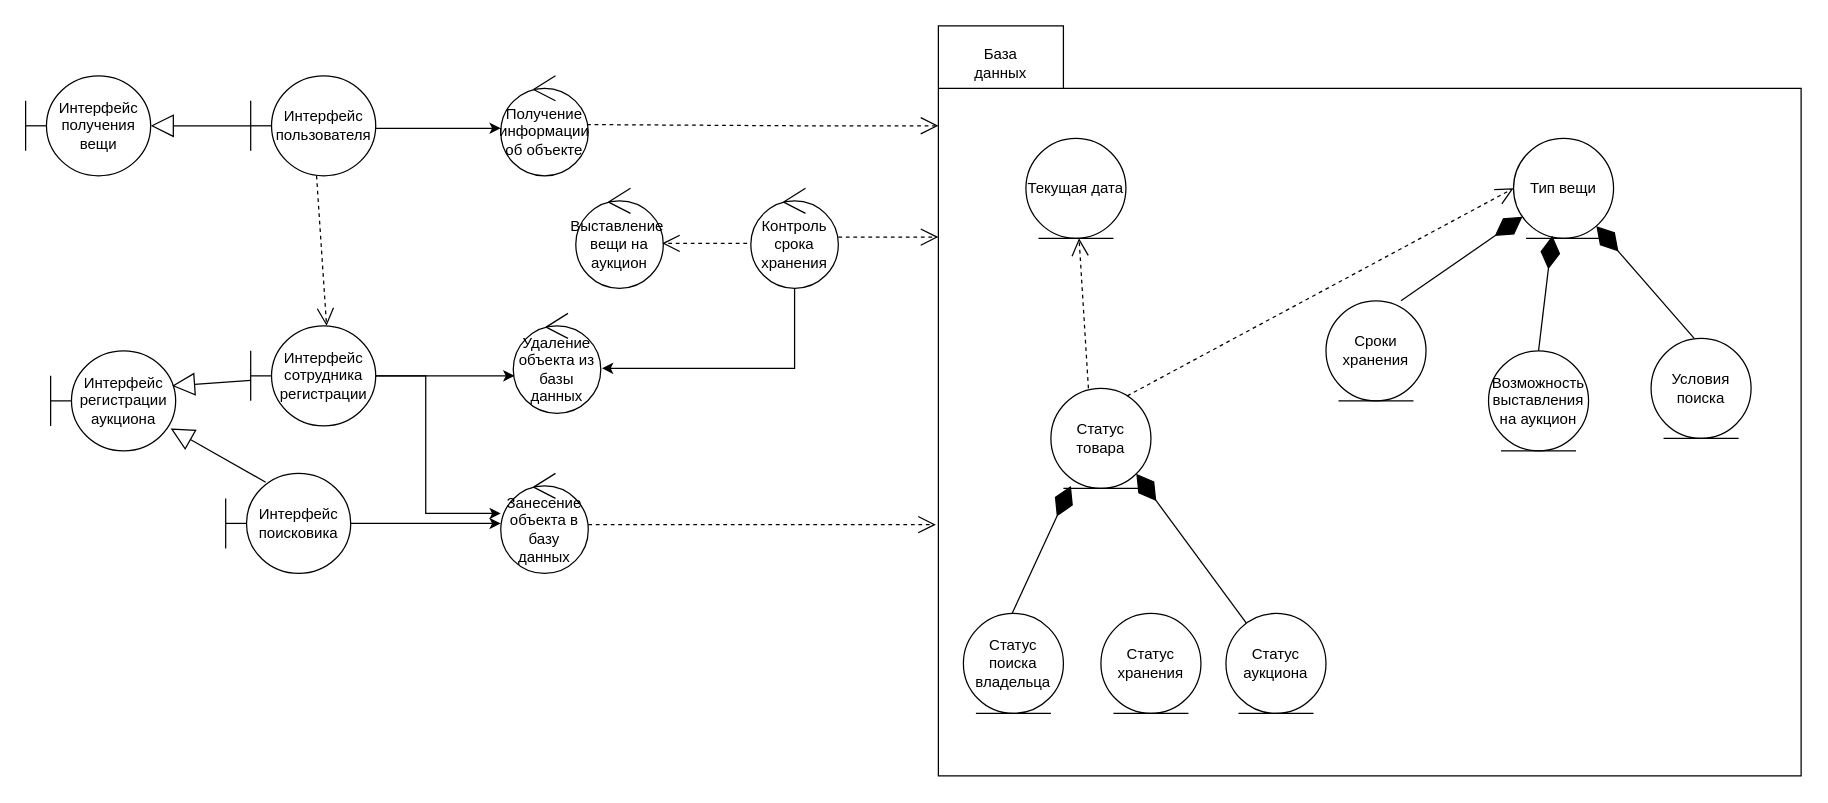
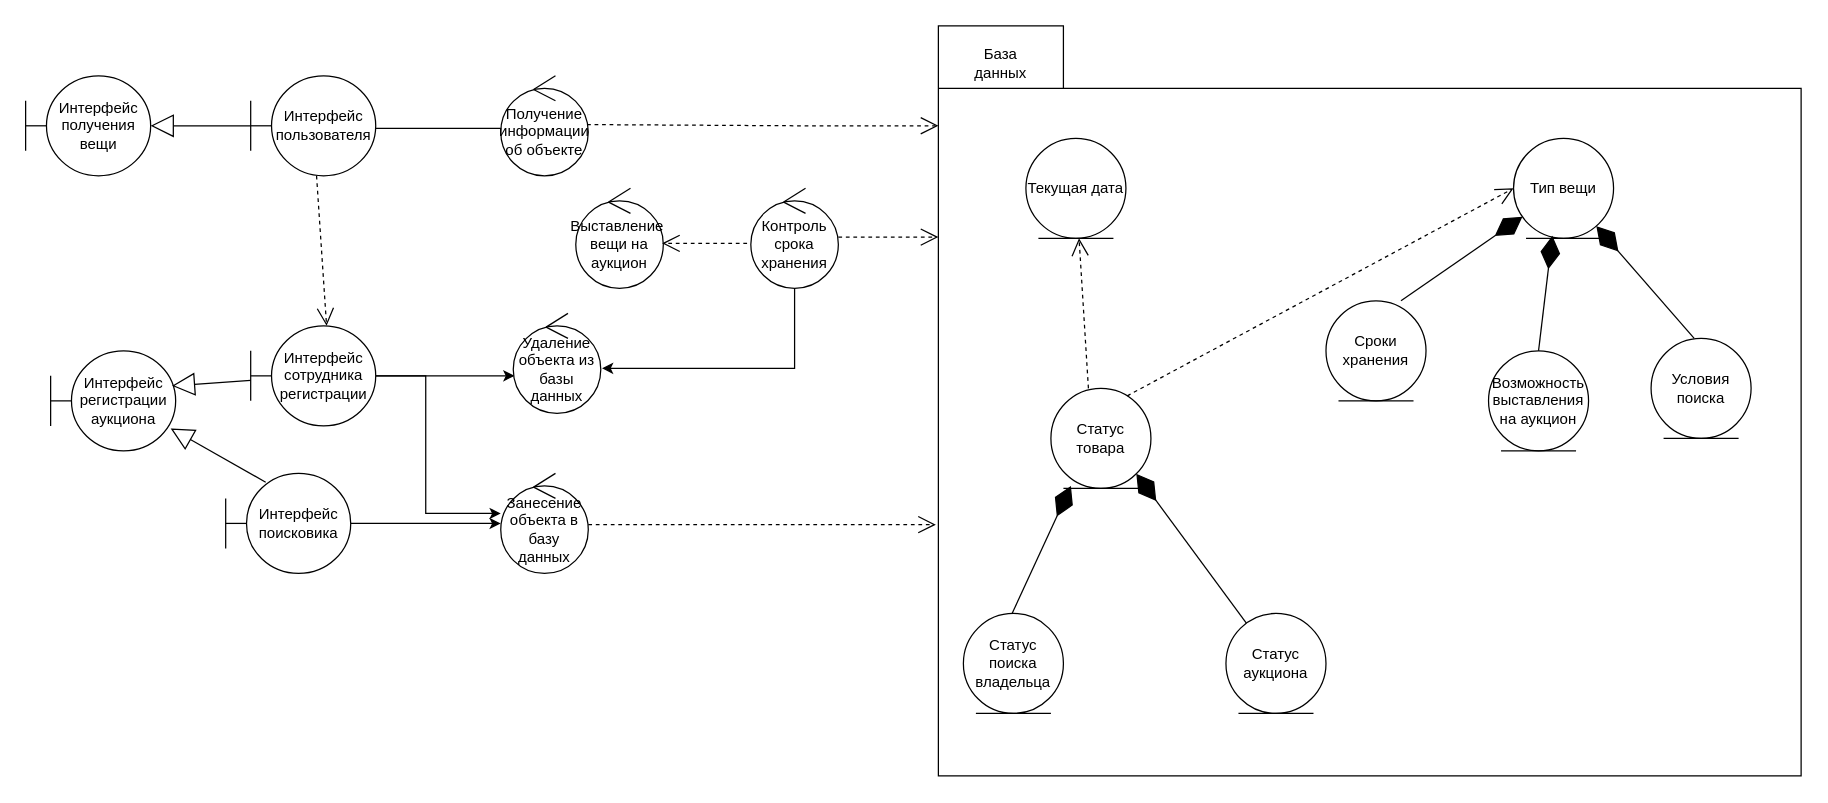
  <mxCell id="0" />
  <mxCell id="1" parent="0" />
  <mxCell id="2" value="Интерфейс регистрации аукциона" style="shape=umlBoundary;whiteSpace=wrap;html=1;" vertex="1" parent="1"><mxGeometry x="40" y="280" width="100" height="80" as="geometry" /></mxCell>
  <mxCell id="3" value="Занесение объекта в базу данных" style="ellipse;shape=umlControl;whiteSpace=wrap;html=1;" vertex="1" parent="1"><mxGeometry x="400" y="378" width="70" height="80" as="geometry" /></mxCell>
  <mxCell id="4" value="" style="shape=folder;fontStyle=1;spacingTop=10;tabWidth=100;tabHeight=50;tabPosition=left;html=1;" vertex="1" parent="1"><mxGeometry x="750" y="20" width="690" height="600" as="geometry" /></mxCell>
  <mxCell id="5" value="База данных" style="text;html=1;strokeColor=none;fillColor=none;align=center;verticalAlign=middle;whiteSpace=wrap;rounded=0;" vertex="1" parent="1"><mxGeometry x="780" y="40" width="40" height="20" as="geometry" /></mxCell>
- <mxCell id="6" style="edgeStyle=orthogonalEdgeStyle;rounded=0;orthogonalLoop=1;jettySize=auto;html=1;entryX=0;entryY=0.525;entryDx=0;entryDy=0;entryPerimeter=0;" edge="1" parent="1" source="7" target="30"><mxGeometry relative="1" as="geometry"><Array as="points"><mxPoint x="320" y="102" /><mxPoint x="320" y="102" /></Array></mxGeometry></mxCell>
+ <mxCell id="6" style="edgeStyle=orthogonalEdgeStyle;rounded=0;orthogonalLoop=1;jettySize=auto;html=1;entryX=0;entryY=0.525;entryDx=0;entryDy=0;entryPerimeter=0;endArrow=none;" edge="1" parent="1" source="7" target="30"><mxGeometry relative="1" as="geometry"><Array as="points"><mxPoint x="320" y="102" /><mxPoint x="320" y="102" /></Array></mxGeometry></mxCell>
  <mxCell id="7" value="Интерфейс пользователя" style="shape=umlBoundary;whiteSpace=wrap;html=1;" vertex="1" parent="1"><mxGeometry x="200" y="60" width="100" height="80" as="geometry" /></mxCell>
  <mxCell id="8" style="edgeStyle=orthogonalEdgeStyle;rounded=0;orthogonalLoop=1;jettySize=auto;html=1;" edge="1" parent="1" source="9" target="3"><mxGeometry relative="1" as="geometry" /></mxCell>
  <mxCell id="9" value="Интерфейс поисковика" style="shape=umlBoundary;whiteSpace=wrap;html=1;" vertex="1" parent="1"><mxGeometry x="180" y="378" width="100" height="80" as="geometry" /></mxCell>
  <mxCell id="10" value="" style="endArrow=block;endSize=16;endFill=0;html=1;entryX=0.97;entryY=0.35;entryDx=0;entryDy=0;entryPerimeter=0;" edge="1" parent="1" source="34" target="2"><mxGeometry x="-0.125" width="160" relative="1" as="geometry"><mxPoint x="270" y="540" as="sourcePoint" /><mxPoint x="430" y="540" as="targetPoint" /><mxPoint as="offset" /></mxGeometry></mxCell>
  <mxCell id="11" value="" style="endArrow=block;endSize=16;endFill=0;html=1;exitX=0.32;exitY=0.088;exitDx=0;exitDy=0;exitPerimeter=0;entryX=0.96;entryY=0.775;entryDx=0;entryDy=0;entryPerimeter=0;" edge="1" parent="1" source="9" target="2"><mxGeometry width="160" relative="1" as="geometry"><mxPoint x="240" y="380" as="sourcePoint" /><mxPoint x="480" y="417.5" as="targetPoint" /></mxGeometry></mxCell>
  <mxCell id="12" value="Тип вещи" style="ellipse;shape=umlEntity;whiteSpace=wrap;html=1;" vertex="1" parent="1"><mxGeometry x="1210" y="110" width="80" height="80" as="geometry" /></mxCell>
  <mxCell id="13" value="Сроки хранения" style="ellipse;shape=umlEntity;whiteSpace=wrap;html=1;" vertex="1" parent="1"><mxGeometry x="1060" y="240" width="80" height="80" as="geometry" /></mxCell>
  <mxCell id="14" value="Условия поиска" style="ellipse;shape=umlEntity;whiteSpace=wrap;html=1;" vertex="1" parent="1"><mxGeometry x="1320" y="270" width="80" height="80" as="geometry" /></mxCell>
  <mxCell id="15" value="Возможность выставления на аукцион" style="ellipse;shape=umlEntity;whiteSpace=wrap;html=1;" vertex="1" parent="1"><mxGeometry x="1190" y="280" width="80" height="80" as="geometry" /></mxCell>
  <mxCell id="16" value="Статус товара" style="ellipse;shape=umlEntity;whiteSpace=wrap;html=1;" vertex="1" parent="1"><mxGeometry x="840" y="310" width="80" height="80" as="geometry" /></mxCell>
  <mxCell id="17" value="Статус поиска владельца" style="ellipse;shape=umlEntity;whiteSpace=wrap;html=1;" vertex="1" parent="1"><mxGeometry x="770" y="490" width="80" height="80" as="geometry" /></mxCell>
  <mxCell id="18" value="Статус аукциона" style="ellipse;shape=umlEntity;whiteSpace=wrap;html=1;" vertex="1" parent="1"><mxGeometry x="980" y="490" width="80" height="80" as="geometry" /></mxCell>
- <mxCell id="19" value="Статус хранения" style="ellipse;shape=umlEntity;whiteSpace=wrap;html=1;" vertex="1" parent="1"><mxGeometry x="880" y="490" width="80" height="80" as="geometry" /></mxCell>
  <mxCell id="20" value="" style="endArrow=diamondThin;endFill=1;endSize=24;html=1;" edge="1" parent="1" target="12"><mxGeometry width="160" relative="1" as="geometry"><mxPoint x="1120" y="240" as="sourcePoint" /><mxPoint x="1280" y="240" as="targetPoint" /></mxGeometry></mxCell>
  <mxCell id="21" value="" style="endArrow=diamondThin;endFill=1;endSize=24;html=1;exitX=0.5;exitY=0;exitDx=0;exitDy=0;entryX=0.388;entryY=0.975;entryDx=0;entryDy=0;entryPerimeter=0;" edge="1" parent="1" source="15" target="12"><mxGeometry width="160" relative="1" as="geometry"><mxPoint x="1130" y="250" as="sourcePoint" /><mxPoint x="1227.112" y="182.768" as="targetPoint" /><Array as="points" /></mxGeometry></mxCell>
  <mxCell id="22" value="" style="endArrow=diamondThin;endFill=1;endSize=24;html=1;exitX=0.5;exitY=0;exitDx=0;exitDy=0;" edge="1" parent="1" target="12"><mxGeometry width="160" relative="1" as="geometry"><mxPoint x="1354.48" y="270" as="sourcePoint" /><mxPoint x="1365.52" y="178" as="targetPoint" /><Array as="points" /></mxGeometry></mxCell>
  <mxCell id="23" value="" style="endArrow=diamondThin;endFill=1;endSize=24;html=1;exitX=0.5;exitY=0;exitDx=0;exitDy=0;entryX=0.2;entryY=0.975;entryDx=0;entryDy=0;entryPerimeter=0;" edge="1" parent="1" target="16"><mxGeometry width="160" relative="1" as="geometry"><mxPoint x="808.96" y="490" as="sourcePoint" /><mxPoint x="820" y="398" as="targetPoint" /><Array as="points" /></mxGeometry></mxCell>
  <mxCell id="24" value="" style="endArrow=diamondThin;endFill=1;endSize=24;html=1;entryX=1;entryY=1;entryDx=0;entryDy=0;" edge="1" parent="1" source="18" target="16"><mxGeometry width="160" relative="1" as="geometry"><mxPoint x="1270" y="320" as="sourcePoint" /><mxPoint x="1281.04" y="228" as="targetPoint" /><Array as="points" /></mxGeometry></mxCell>
  <mxCell id="25" value="" style="endArrow=open;endSize=12;dashed=1;html=1;exitX=0.763;exitY=0.075;exitDx=0;exitDy=0;exitPerimeter=0;entryX=0;entryY=0.5;entryDx=0;entryDy=0;" edge="1" parent="1" source="16" target="12"><mxGeometry width="160" relative="1" as="geometry"><mxPoint x="940" y="550" as="sourcePoint" /><mxPoint x="1100" y="550" as="targetPoint" /></mxGeometry></mxCell>
  <mxCell id="26" value="Текущая дата" style="ellipse;shape=umlEntity;whiteSpace=wrap;html=1;" vertex="1" parent="1"><mxGeometry x="820" y="110" width="80" height="80" as="geometry" /></mxCell>
  <mxCell id="27" value="" style="endArrow=open;endSize=12;dashed=1;html=1;" edge="1" parent="1" target="26"><mxGeometry width="160" relative="1" as="geometry"><mxPoint x="870" y="310" as="sourcePoint" /><mxPoint x="1220" y="160" as="targetPoint" /></mxGeometry></mxCell>
  <mxCell id="28" value="Интерфейс получения вещи" style="shape=umlBoundary;whiteSpace=wrap;html=1;" vertex="1" parent="1"><mxGeometry x="20" y="60" width="100" height="80" as="geometry" /></mxCell>
  <mxCell id="29" value="" style="endArrow=block;endSize=16;endFill=0;html=1;exitX=0;exitY=0.5;exitDx=0;exitDy=0;exitPerimeter=0;" edge="1" parent="1" source="7" target="28"><mxGeometry x="-0.125" width="160" relative="1" as="geometry"><mxPoint x="219" y="239.04" as="sourcePoint" /><mxPoint x="147" y="318" as="targetPoint" /><mxPoint as="offset" /></mxGeometry></mxCell>
  <mxCell id="30" value="Получение информации&lt;br&gt;об объекте" style="ellipse;shape=umlControl;whiteSpace=wrap;html=1;" vertex="1" parent="1"><mxGeometry x="400" y="60" width="70" height="80" as="geometry" /></mxCell>
  <mxCell id="31" value="" style="endArrow=open;endSize=12;dashed=1;html=1;exitX=0.986;exitY=0.488;exitDx=0;exitDy=0;exitPerimeter=0;" edge="1" parent="1" source="30"><mxGeometry width="160" relative="1" as="geometry"><mxPoint x="480" y="99.5" as="sourcePoint" /><mxPoint x="750" y="100" as="targetPoint" /><Array as="points"><mxPoint x="640" y="100" /></Array></mxGeometry></mxCell>
  <mxCell id="32" style="edgeStyle=orthogonalEdgeStyle;rounded=0;orthogonalLoop=1;jettySize=auto;html=1;" edge="1" parent="1" source="34"><mxGeometry relative="1" as="geometry"><mxPoint x="400" y="410" as="targetPoint" /><Array as="points"><mxPoint x="340" y="300" /><mxPoint x="340" y="410" /></Array></mxGeometry></mxCell>
  <mxCell id="33" style="edgeStyle=orthogonalEdgeStyle;rounded=0;orthogonalLoop=1;jettySize=auto;html=1;entryX=0.014;entryY=0.625;entryDx=0;entryDy=0;entryPerimeter=0;" edge="1" parent="1" source="34" target="36"><mxGeometry relative="1" as="geometry" /></mxCell>
  <mxCell id="34" value="Интерфейс сотрудника&lt;br&gt;регистрации" style="shape=umlBoundary;whiteSpace=wrap;html=1;" vertex="1" parent="1"><mxGeometry x="200" y="260" width="100" height="80" as="geometry" /></mxCell>
  <mxCell id="35" value="" style="endArrow=open;endSize=12;dashed=1;html=1;entryX=0.607;entryY=0;entryDx=0;entryDy=0;entryPerimeter=0;" edge="1" parent="1" source="7" target="34"><mxGeometry width="160" relative="1" as="geometry"><mxPoint x="210" y="550" as="sourcePoint" /><mxPoint x="370" y="550" as="targetPoint" /></mxGeometry></mxCell>
  <mxCell id="36" value="Удаление объекта из базы данных" style="ellipse;shape=umlControl;whiteSpace=wrap;html=1;" vertex="1" parent="1"><mxGeometry x="410" y="250" width="70" height="80" as="geometry" /></mxCell>
  <mxCell id="37" style="edgeStyle=orthogonalEdgeStyle;rounded=0;orthogonalLoop=1;jettySize=auto;html=1;entryX=1.014;entryY=0.55;entryDx=0;entryDy=0;entryPerimeter=0;" edge="1" parent="1" source="38" target="36"><mxGeometry relative="1" as="geometry"><Array as="points"><mxPoint x="635" y="294" /></Array></mxGeometry></mxCell>
  <mxCell id="38" value="Контроль срока хранения" style="ellipse;shape=umlControl;whiteSpace=wrap;html=1;" vertex="1" parent="1"><mxGeometry x="600" y="150" width="70" height="80" as="geometry" /></mxCell>
  <mxCell id="39" value="" style="endArrow=open;endSize=12;dashed=1;html=1;" edge="1" parent="1"><mxGeometry width="160" relative="1" as="geometry"><mxPoint x="670" y="189" as="sourcePoint" /><mxPoint x="750" y="189" as="targetPoint" /></mxGeometry></mxCell>
  <mxCell id="40" value="" style="endArrow=open;endSize=12;dashed=1;html=1;exitX=1;exitY=0.513;exitDx=0;exitDy=0;exitPerimeter=0;" edge="1" parent="1" source="3"><mxGeometry width="160" relative="1" as="geometry"><mxPoint x="450" y="229.5" as="sourcePoint" /><mxPoint x="748" y="419" as="targetPoint" /><Array as="points"><mxPoint x="600" y="419" /></Array></mxGeometry></mxCell>
  <mxCell id="41" value="Выставление&amp;nbsp;&lt;br&gt;вещи на аукцион" style="ellipse;shape=umlControl;whiteSpace=wrap;html=1;" vertex="1" parent="1"><mxGeometry x="460" y="150" width="70" height="80" as="geometry" /></mxCell>
  <mxCell id="42" value="" style="endArrow=open;endSize=12;dashed=1;html=1;entryX=0.986;entryY=0.55;entryDx=0;entryDy=0;entryPerimeter=0;exitX=-0.043;exitY=0.55;exitDx=0;exitDy=0;exitPerimeter=0;" edge="1" parent="1" source="38" target="41"><mxGeometry width="160" relative="1" as="geometry"><mxPoint x="660" y="478" as="sourcePoint" /><mxPoint x="770" y="478" as="targetPoint" /></mxGeometry></mxCell>
